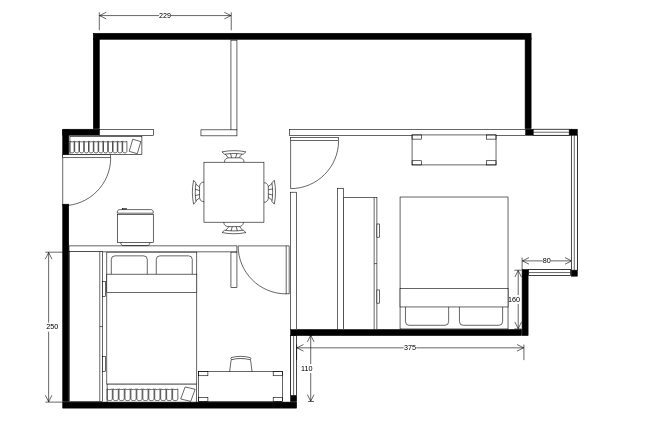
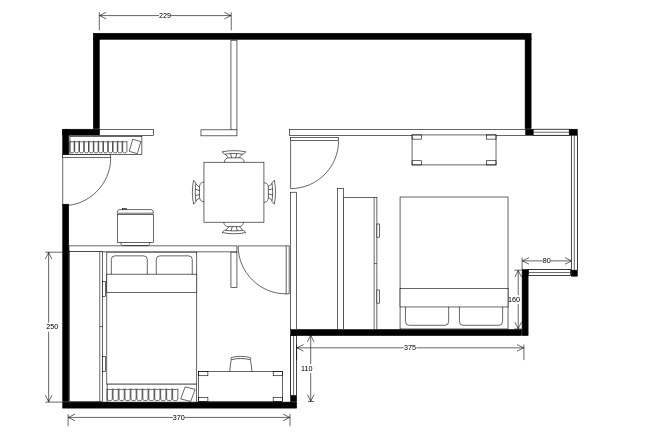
  <mxCell id="0" />
  <mxCell id="1" parent="0" />
  <mxCell id="2" value="" style="verticalLabelPosition=bottom;html=1;verticalAlign=top;align=center;shape=mxgraph.floorplan.office_chair;fillColor=#FFFFFF;fontColor=#000000;" vertex="1" parent="1"><mxGeometry x="381" y="593" width="40" height="43" as="geometry" /></mxCell>
  <mxCell id="3" value="" style="verticalLabelPosition=bottom;html=1;verticalAlign=top;align=center;shape=mxgraph.floorplan.wall;fillColor=#000000;" vertex="1" parent="1"><mxGeometry x="104" y="665" width="390" height="20" as="geometry" /></mxCell>
  <mxCell id="4" value="" style="verticalLabelPosition=bottom;html=1;verticalAlign=top;align=center;shape=mxgraph.floorplan.wall;fillColor=#000000;direction=south;" vertex="1" parent="1"><mxGeometry x="99" y="340" width="20" height="329" as="geometry" /></mxCell>
  <mxCell id="5" value="" style="verticalLabelPosition=bottom;html=1;verticalAlign=top;align=center;shape=mxgraph.floorplan.wall;fillColor=#000000;direction=south;" vertex="1" parent="1"><mxGeometry x="479" y="560" width="20" height="109" as="geometry" /></mxCell>
  <mxCell id="6" value="" style="verticalLabelPosition=bottom;html=1;verticalAlign=top;align=center;shape=mxgraph.floorplan.window;rotation=90;" vertex="1" parent="1"><mxGeometry x="439" y="604" width="100" height="10" as="geometry" /></mxCell>
  <mxCell id="7" value="" style="verticalLabelPosition=bottom;html=1;verticalAlign=top;align=center;shape=mxgraph.floorplan.wall;fillColor=#000000;" vertex="1" parent="1"><mxGeometry x="484" y="544" width="385" height="20" as="geometry" /></mxCell>
  <mxCell id="8" value="" style="verticalLabelPosition=bottom;html=1;verticalAlign=top;align=center;shape=mxgraph.floorplan.wall;fillColor=#000000;direction=south;" vertex="1" parent="1"><mxGeometry x="865" y="449" width="20" height="110" as="geometry" /></mxCell>
+ <mxCell id="9" value="370" style="shape=dimension;direction=west;whiteSpace=wrap;html=1;align=center;points=[];verticalAlign=top;spacingTop=-8;labelBackgroundColor=#ffffff" vertex="1" parent="1"><mxGeometry x="113" y="690" width="370" height="20" as="geometry" /></mxCell>
  <mxCell id="10" value="110" style="shape=dimension;direction=north;whiteSpace=wrap;html=1;align=right;points=[];verticalAlign=middle;labelBackgroundColor=#ffffff" vertex="1" parent="1"><mxGeometry x="513" y="558" width="10" height="111" as="geometry" /></mxCell>
  <mxCell id="11" value="" style="verticalLabelPosition=bottom;html=1;verticalAlign=top;align=center;shape=mxgraph.floorplan.wall;direction=south;fontColor=#FFFFFF;fillColor=#FFFFFF;" vertex="1" parent="1"><mxGeometry x="486.5" y="320" width="5" height="229" as="geometry" /></mxCell>
  <mxCell id="12" value="" style="verticalLabelPosition=bottom;html=1;verticalAlign=top;align=center;shape=mxgraph.floorplan.wall;fillColor=#000000;" vertex="1" parent="1"><mxGeometry x="881" y="444" width="70" height="20" as="geometry" /></mxCell>
  <mxCell id="13" value="" style="verticalLabelPosition=bottom;html=1;verticalAlign=top;align=center;shape=mxgraph.floorplan.wall;fillColor=#000000;direction=south;" vertex="1" parent="1"><mxGeometry x="947" y="215" width="20" height="245" as="geometry" /></mxCell>
  <mxCell id="14" value="" style="verticalLabelPosition=bottom;html=1;verticalAlign=top;align=center;shape=mxgraph.floorplan.wall;fillColor=#000000;" vertex="1" parent="1"><mxGeometry x="876" y="210" width="77" height="20" as="geometry" /></mxCell>
  <mxCell id="15" value="80" style="shape=dimension;direction=west;whiteSpace=wrap;html=1;align=center;points=[];verticalAlign=top;spacingTop=-8;labelBackgroundColor=#ffffff;fillColor=#FFFFFF;" vertex="1" parent="1"><mxGeometry x="870" y="429" width="83" height="20" as="geometry" /></mxCell>
  <mxCell id="16" value="375" style="shape=dimension;direction=west;whiteSpace=wrap;html=1;align=center;points=[];verticalAlign=top;spacingTop=-8;labelBackgroundColor=#ffffff;fillColor=#000000;fontColor=#000000;" vertex="1" parent="1"><mxGeometry x="494" y="574" width="379" height="26" as="geometry" /></mxCell>
  <mxCell id="17" value="160" style="shape=dimension;direction=north;whiteSpace=wrap;html=1;align=right;points=[];verticalAlign=middle;labelBackgroundColor=#ffffff;fillColor=#000000;fontColor=#000000;" vertex="1" parent="1"><mxGeometry x="857" y="450" width="12" height="98" as="geometry" /></mxCell>
  <mxCell id="18" value="" style="verticalLabelPosition=bottom;html=1;verticalAlign=top;align=center;shape=mxgraph.floorplan.window;fontColor=#000000;fillColor=#FFFFFF;" vertex="1" parent="1"><mxGeometry x="881" y="449" width="70" height="10" as="geometry" /></mxCell>
  <mxCell id="19" value="" style="verticalLabelPosition=bottom;html=1;verticalAlign=top;align=center;shape=mxgraph.floorplan.window;fillColor=#FFFFFF;fontColor=#000000;rotation=90;" vertex="1" parent="1"><mxGeometry x="844.5" y="332.5" width="225" height="10" as="geometry" /></mxCell>
  <mxCell id="20" value="" style="verticalLabelPosition=bottom;html=1;verticalAlign=top;align=center;shape=mxgraph.floorplan.wall;direction=south;fontColor=#FFFFFF;fillColor=#FFFFFF;rotation=90;" vertex="1" parent="1"><mxGeometry x="676.35" y="23.34" width="5" height="393.56" as="geometry" /></mxCell>
  <mxCell id="21" value="" style="verticalLabelPosition=bottom;html=1;verticalAlign=top;align=center;shape=mxgraph.floorplan.wall;fillColor=#000000;direction=south;" vertex="1" parent="1"><mxGeometry x="870" y="64" width="20" height="150" as="geometry" /></mxCell>
  <mxCell id="22" value="" style="verticalLabelPosition=bottom;html=1;verticalAlign=top;align=center;shape=mxgraph.floorplan.wall;fillColor=#000000;" vertex="1" parent="1"><mxGeometry x="155" y="50" width="730" height="20" as="geometry" /></mxCell>
  <mxCell id="23" value="" style="verticalLabelPosition=bottom;html=1;verticalAlign=top;align=center;shape=mxgraph.floorplan.wall;direction=south;fontColor=#FFFFFF;fillColor=#FFFFFF;rotation=90;" vertex="1" parent="1"><mxGeometry x="252" y="274.5" width="5" height="280" as="geometry" /></mxCell>
  <mxCell id="24" value="250" style="shape=dimension;direction=south;whiteSpace=wrap;html=1;align=left;points=[];verticalAlign=middle;labelBackgroundColor=#ffffff;fillColor=#FFFFFF;fontColor=#000000;" vertex="1" parent="1"><mxGeometry x="75" y="420" width="29" height="250" as="geometry" /></mxCell>
  <mxCell id="25" value="" style="verticalLabelPosition=bottom;html=1;verticalAlign=top;align=center;shape=mxgraph.floorplan.wall;fillColor=#000000;direction=south;" vertex="1" parent="1"><mxGeometry x="99" y="216" width="20" height="44" as="geometry" /></mxCell>
  <mxCell id="26" value="" style="verticalLabelPosition=bottom;html=1;verticalAlign=top;align=center;shape=mxgraph.floorplan.wall;fillColor=#000000;direction=south;" vertex="1" parent="1"><mxGeometry x="150" y="64" width="20" height="150" as="geometry" /></mxCell>
  <mxCell id="27" value="" style="verticalLabelPosition=bottom;html=1;verticalAlign=top;align=center;shape=mxgraph.floorplan.wall;fillColor=#000000;" vertex="1" parent="1"><mxGeometry x="104" y="210" width="61" height="20" as="geometry" /></mxCell>
  <mxCell id="28" value="" style="verticalLabelPosition=bottom;html=1;verticalAlign=top;align=center;shape=mxgraph.floorplan.wall;direction=south;fontColor=#FFFFFF;fillColor=#FFFFFF;rotation=90;" vertex="1" parent="1"><mxGeometry x="208.04" y="175.35" width="5" height="90" as="geometry" /></mxCell>
  <mxCell id="29" value="" style="verticalLabelPosition=bottom;html=1;verticalAlign=top;align=center;shape=mxgraph.floorplan.wall;direction=south;fontColor=#FFFFFF;fillColor=#FFFFFF;" vertex="1" parent="1"><mxGeometry x="387" y="66.5" width="5" height="150" as="geometry" /></mxCell>
  <mxCell id="30" value="" style="verticalLabelPosition=bottom;html=1;verticalAlign=top;align=center;shape=mxgraph.floorplan.window;fillColor=#FFFFFF;fontColor=#000000;" vertex="1" parent="1"><mxGeometry x="888.5" y="215" width="60" height="10" as="geometry" /></mxCell>
  <mxCell id="31" value="" style="verticalLabelPosition=bottom;html=1;verticalAlign=top;align=center;shape=mxgraph.floorplan.doorLeft;aspect=fixed;fillColor=#FFFFFF;fontColor=#000000;" vertex="1" parent="1"><mxGeometry x="104" y="257.5" width="80" height="85" as="geometry" /></mxCell>
  <mxCell id="32" value="" style="verticalLabelPosition=bottom;html=1;verticalAlign=top;align=center;shape=mxgraph.floorplan.doorLeft;aspect=fixed;fillColor=#FFFFFF;fontColor=#000000;rotation=90;" vertex="1" parent="1"><mxGeometry x="399" y="407" width="80" height="85" as="geometry" /></mxCell>
  <mxCell id="33" value="229" style="shape=dimension;direction=west;whiteSpace=wrap;html=1;align=center;points=[];verticalAlign=top;spacingTop=-8;labelBackgroundColor=#ffffff;fillColor=#FFFFFF;fontColor=#000000;" vertex="1" parent="1"><mxGeometry x="165" y="20" width="220" height="30" as="geometry" /></mxCell>
  <mxCell id="34" value="" style="verticalLabelPosition=bottom;html=1;verticalAlign=top;align=center;shape=mxgraph.floorplan.wall;direction=south;fontColor=#FFFFFF;fillColor=#FFFFFF;rotation=90;" vertex="1" parent="1"><mxGeometry x="362" y="191" width="5" height="60" as="geometry" /></mxCell>
  <mxCell id="35" value="" style="verticalLabelPosition=bottom;html=1;verticalAlign=top;align=center;shape=mxgraph.floorplan.bed_double;fillColor=#FFFFFF;fontColor=#000000;" vertex="1" parent="1"><mxGeometry x="177.5" y="420" width="150" height="220" as="geometry" /></mxCell>
  <mxCell id="36" value="" style="verticalLabelPosition=bottom;html=1;verticalAlign=top;align=center;shape=mxgraph.floorplan.bookcase;fillColor=#FFFFFF;fontColor=#000000;" vertex="1" parent="1"><mxGeometry x="178" y="640" width="149" height="30" as="geometry" /></mxCell>
  <mxCell id="37" value="" style="verticalLabelPosition=bottom;html=1;verticalAlign=top;align=center;shape=mxgraph.floorplan.table;fillColor=#FFFFFF;fontColor=#000000;" vertex="1" parent="1"><mxGeometry x="330.5" y="619" width="140" height="50" as="geometry" /></mxCell>
  <mxCell id="38" value="" style="verticalLabelPosition=bottom;html=1;verticalAlign=top;align=center;shape=mxgraph.floorplan.dresser;fillColor=#FFFFFF;fontColor=#000000;rotation=-90;" vertex="1" parent="1"><mxGeometry x="20" y="514" width="250" height="60" as="geometry" /></mxCell>
  <mxCell id="39" value="" style="verticalLabelPosition=bottom;html=1;verticalAlign=top;align=center;shape=mxgraph.floorplan.dresser;fillColor=#FFFFFF;fontColor=#000000;rotation=-90;" vertex="1" parent="1"><mxGeometry x="492.5" y="409" width="220" height="60" as="geometry" /></mxCell>
  <mxCell id="40" value="" style="verticalLabelPosition=bottom;html=1;verticalAlign=top;align=center;shape=mxgraph.floorplan.bed_double;fillColor=#FFFFFF;fontColor=#000000;rotation=-180;" vertex="1" parent="1"><mxGeometry x="666.5" y="328" width="180" height="220" as="geometry" /></mxCell>
  <mxCell id="41" value="" style="verticalLabelPosition=bottom;html=1;verticalAlign=top;align=center;shape=mxgraph.floorplan.wall;direction=south;fontColor=#FFFFFF;fillColor=#FFFFFF;" vertex="1" parent="1"><mxGeometry x="565" y="314" width="5" height="235" as="geometry" /></mxCell>
  <mxCell id="42" value="" style="verticalLabelPosition=bottom;html=1;verticalAlign=top;align=center;shape=mxgraph.floorplan.wall;direction=south;fontColor=#FFFFFF;fillColor=#FFFFFF;" vertex="1" parent="1"><mxGeometry x="387" y="420" width="5" height="59" as="geometry" /></mxCell>
  <mxCell id="43" value="" style="verticalLabelPosition=bottom;html=1;verticalAlign=top;align=center;shape=mxgraph.floorplan.refrigerator;fillColor=#FFFFFF;fontColor=#000000;rotation=-180;" vertex="1" parent="1"><mxGeometry x="195" y="347" width="60" height="62" as="geometry" /></mxCell>
  <mxCell id="44" value="" style="verticalLabelPosition=bottom;html=1;verticalAlign=top;align=center;shape=mxgraph.floorplan.doorLeft;aspect=fixed;fillColor=#FFFFFF;fontColor=#000000;" vertex="1" parent="1"><mxGeometry x="484" y="229" width="80" height="85" as="geometry" /></mxCell>
  <mxCell id="45" value="" style="verticalLabelPosition=bottom;html=1;verticalAlign=top;align=center;shape=mxgraph.floorplan.table;fillColor=#FFFFFF;fontColor=#000000;" vertex="1" parent="1"><mxGeometry x="686.5" y="224.5" width="140" height="50" as="geometry" /></mxCell>
  <mxCell id="46" value="" style="verticalLabelPosition=bottom;html=1;verticalAlign=top;align=center;shape=mxgraph.floorplan.bookcase;fillColor=#FFFFFF;fontColor=#000000;" vertex="1" parent="1"><mxGeometry x="116" y="227" width="120" height="30" as="geometry" /></mxCell>
  <mxCell id="47" value="" style="verticalLabelPosition=bottom;html=1;verticalAlign=top;align=center;shape=mxgraph.floorplan.chair;shadow=0;fillColor=#FFFFFF;fontColor=#000000;" vertex="1" parent="1"><mxGeometry x="369.5" y="250" width="40" height="52" as="geometry" /></mxCell>
  <mxCell id="48" value="" style="verticalLabelPosition=bottom;html=1;verticalAlign=top;align=center;shape=mxgraph.floorplan.chair;shadow=0;direction=west;fillColor=#FFFFFF;fontColor=#000000;" vertex="1" parent="1"><mxGeometry x="369.5" y="338" width="40" height="52" as="geometry" /></mxCell>
  <mxCell id="49" value="" style="verticalLabelPosition=bottom;html=1;verticalAlign=top;align=center;shape=mxgraph.floorplan.chair;shadow=0;direction=north;fillColor=#FFFFFF;fontColor=#000000;" vertex="1" parent="1"><mxGeometry x="319.5" y="300" width="52" height="40" as="geometry" /></mxCell>
  <mxCell id="50" value="" style="verticalLabelPosition=bottom;html=1;verticalAlign=top;align=center;shape=mxgraph.floorplan.chair;shadow=0;direction=south;fillColor=#FFFFFF;fontColor=#000000;" vertex="1" parent="1"><mxGeometry x="407.5" y="300" width="52" height="40" as="geometry" /></mxCell>
  <mxCell id="51" value="" style="shape=rect;shadow=0;fillColor=#FFFFFF;fontColor=#000000;" vertex="1" parent="1"><mxGeometry x="339.5" y="270" width="100" height="100" as="geometry" /></mxCell>
